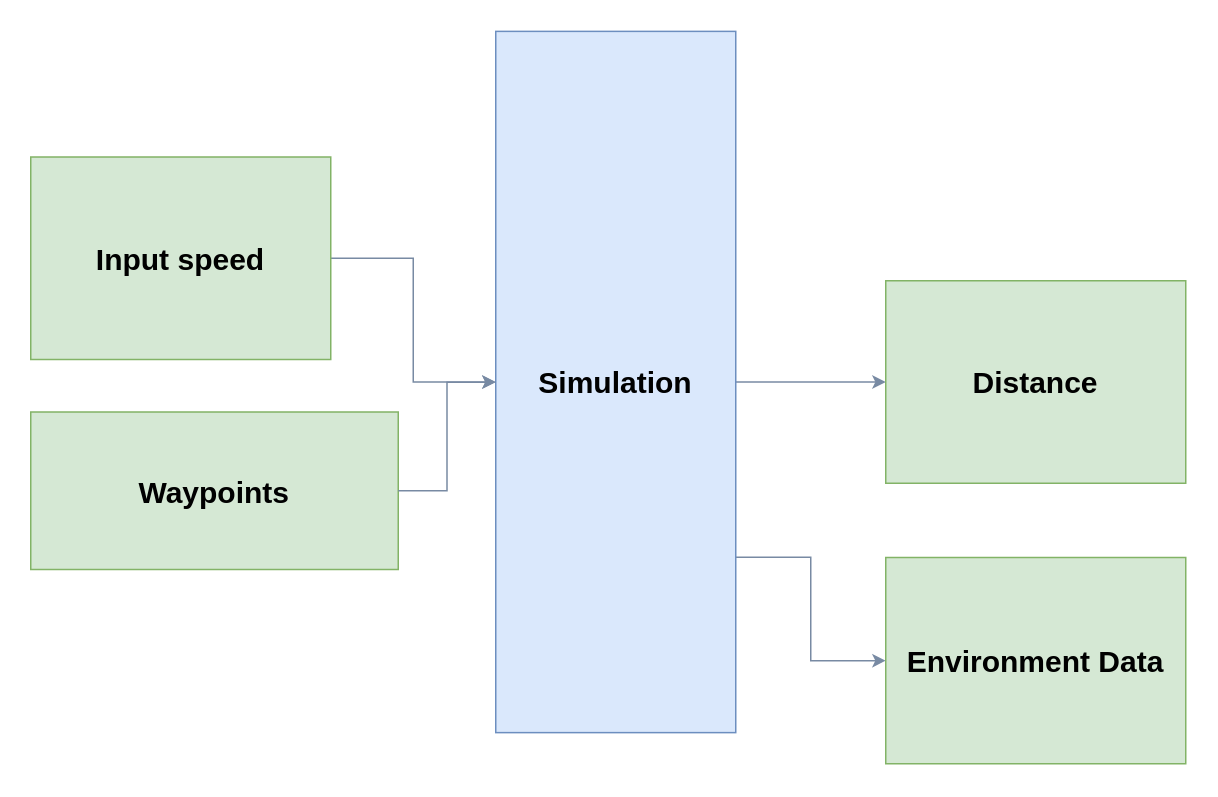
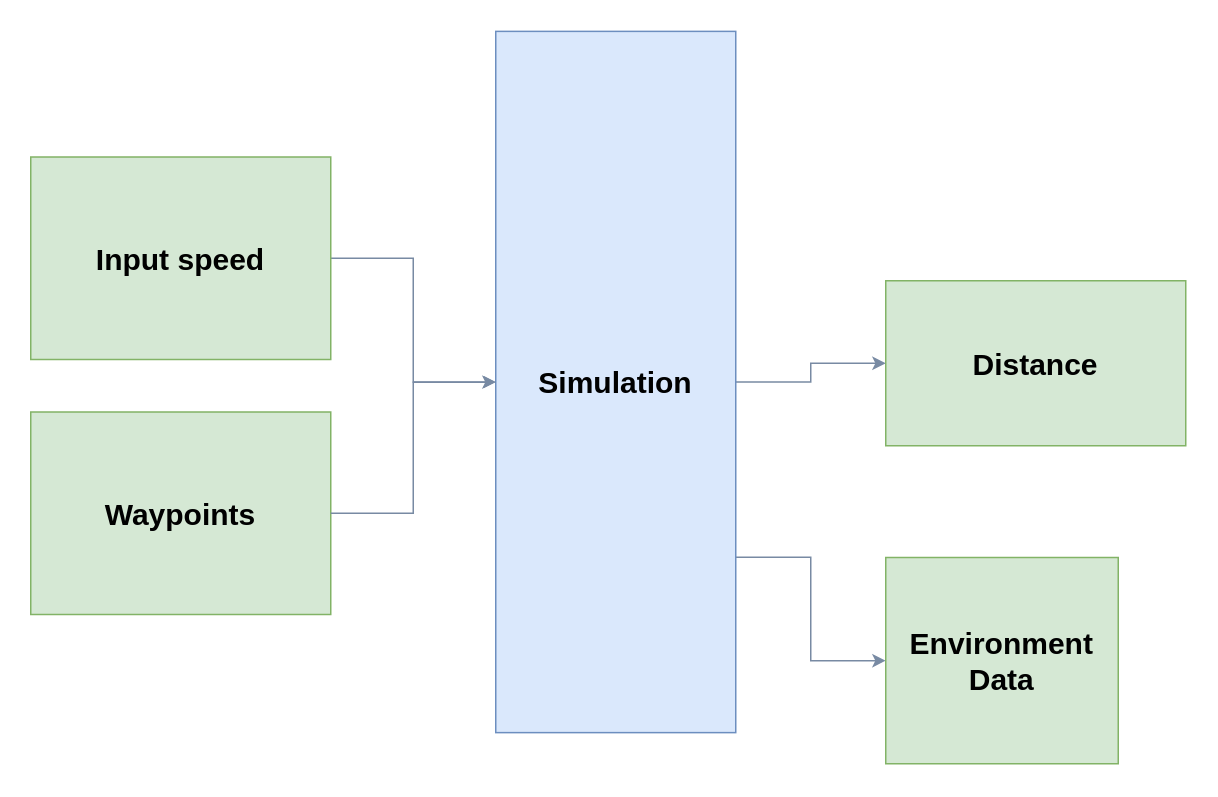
  <mxCell id="0" />
  <mxCell id="1" parent="0" />
  <mxCell id="2" style="edgeStyle=orthogonalEdgeStyle;rounded=0;orthogonalLoop=1;jettySize=auto;html=1;exitX=1;exitY=0.5;exitDx=0;exitDy=0;entryX=0;entryY=0.5;entryDx=0;entryDy=0;fontStyle=1;strokeColor=#788AA3;fontSize=20;fontColor=#EDEDED;" edge="1" parent="1" source="4" target="7"><mxGeometry relative="1" as="geometry" /></mxCell>
  <mxCell id="3" style="edgeStyle=orthogonalEdgeStyle;rounded=0;orthogonalLoop=1;jettySize=auto;html=1;exitX=1;exitY=0.75;exitDx=0;exitDy=0;fontStyle=1;strokeColor=#788AA3;fontSize=20;fontColor=#EDEDED;" edge="1" parent="1" source="4" target="8"><mxGeometry relative="1" as="geometry" /></mxCell>
  <mxCell id="4" value="Simulation" style="rounded=0;whiteSpace=wrap;html=1;fontStyle=1;fillColor=#dae8fc;strokeColor=#6c8ebf;fontSize=20;" vertex="1" parent="1"><mxGeometry x="330" y="20.25" width="160" height="467.5" as="geometry" /></mxCell>
- <mxCell id="5" style="edgeStyle=orthogonalEdgeStyle;rounded=0;orthogonalLoop=1;jettySize=auto;html=1;exitX=1;exitY=0.5;exitDx=0;exitDy=0;entryX=0;entryY=0.5;entryDx=0;entryDy=0;fontStyle=1;strokeColor=#788AA3;fontSize=20;fontColor=#EDEDED;" edge="1" parent="1" source="6" target="4"><mxGeometry relative="1" as="geometry" /></mxCell>
+ <mxCell id="5" style="edgeStyle=orthogonalEdgeStyle;rounded=0;orthogonalLoop=1;jettySize=auto;html=1;exitX=1;exitY=0.5;exitDx=0;exitDy=0;entryX=0;entryY=0.5;entryDx=0;entryDy=0;fontStyle=1;strokeColor=#788AA3;fontSize=20;fontColor=#EDEDED;endArrow=open;" edge="1" parent="1" source="6" target="4"><mxGeometry relative="1" as="geometry" /></mxCell>
  <mxCell id="6" value="Input speed" style="rounded=0;whiteSpace=wrap;html=1;fontStyle=1;fillColor=#d5e8d4;strokeColor=#82b366;fontSize=20;" vertex="1" parent="1"><mxGeometry x="20" y="104" width="200" height="135" as="geometry" /></mxCell>
- <mxCell id="7" value="Distance" style="rounded=0;whiteSpace=wrap;html=1;fontStyle=1;fillColor=#d5e8d4;strokeColor=#82b366;fontSize=20;" vertex="1" parent="1"><mxGeometry x="590" y="186.5" width="200" height="135" as="geometry" /></mxCell>
- <mxCell id="8" value="Environment Data" style="rounded=0;whiteSpace=wrap;html=1;fontStyle=1;fillColor=#d5e8d4;strokeColor=#82b366;fontSize=20;" vertex="1" parent="1"><mxGeometry x="590" y="371" width="200" height="137.5" as="geometry" /></mxCell>
- <mxCell id="9" value="Waypoints" style="rounded=0;whiteSpace=wrap;html=1;fontStyle=1;fillColor=#d5e8d4;strokeColor=#82b366;fontSize=20;" vertex="1" parent="1"><mxGeometry x="20" y="274" width="245" height="105" as="geometry" /></mxCell>
+ <mxCell id="7" value="Distance" style="rounded=0;whiteSpace=wrap;html=1;fontStyle=1;fillColor=#d5e8d4;strokeColor=#82b366;fontSize=20;" vertex="1" parent="1"><mxGeometry x="590" y="186.5" width="200" height="110" as="geometry" /></mxCell>
+ <mxCell id="8" value="Environment Data" style="rounded=0;whiteSpace=wrap;html=1;fontStyle=1;fillColor=#d5e8d4;strokeColor=#82b366;fontSize=20;" vertex="1" parent="1"><mxGeometry x="590" y="371" width="155" height="137.5" as="geometry" /></mxCell>
+ <mxCell id="9" value="Waypoints" style="rounded=0;whiteSpace=wrap;html=1;fontStyle=1;fillColor=#d5e8d4;strokeColor=#82b366;fontSize=20;" vertex="1" parent="1"><mxGeometry x="20" y="274" width="200" height="135" as="geometry" /></mxCell>
  <mxCell id="10" style="edgeStyle=orthogonalEdgeStyle;rounded=0;orthogonalLoop=1;jettySize=auto;html=1;exitX=1;exitY=0.5;exitDx=0;exitDy=0;fontStyle=1;strokeColor=#788AA3;fontSize=20;fontColor=#EDEDED;" edge="1" parent="1" source="9" target="4"><mxGeometry relative="1" as="geometry"><mxPoint x="200" y="464" as="sourcePoint" /><mxPoint x="310" y="546.5" as="targetPoint" /></mxGeometry></mxCell>
